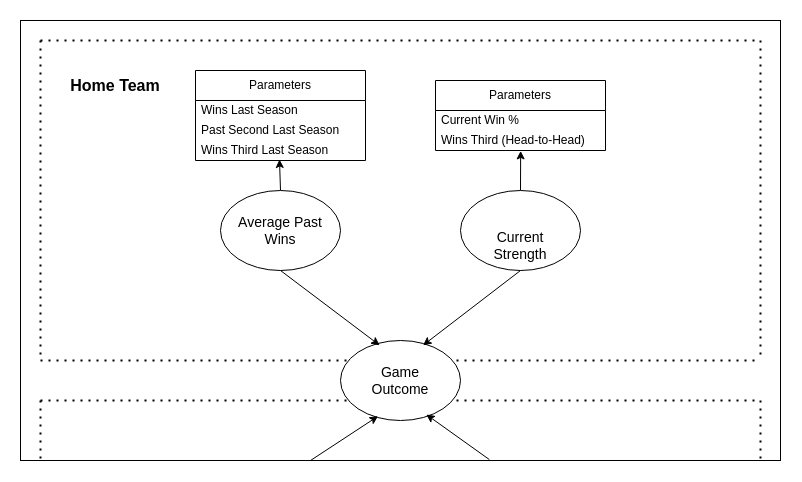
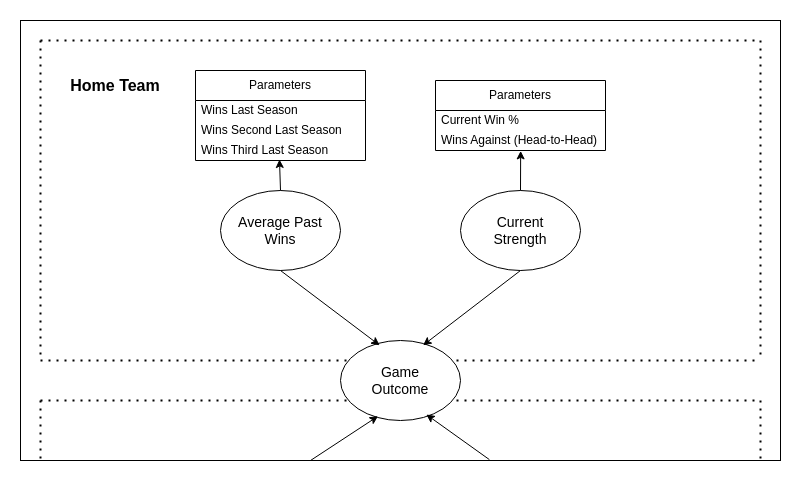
  <mxCell id="0" />
  <mxCell id="1" parent="0" />
  <mxCell id="2" value="" style="rounded=0;whiteSpace=wrap;html=1;" parent="1" vertex="1"><mxGeometry x="20" width="760" height="440" as="geometry" y="20" /></mxCell>
  <mxCell id="3" value="" style="endArrow=none;dashed=1;html=1;dashPattern=1 3;strokeWidth=2;rounded=0;" parent="1" edge="1"><mxGeometry width="50" height="50" relative="1" as="geometry"><mxPoint x="40" y="400" as="sourcePoint" /><mxPoint x="760" y="400" as="targetPoint" /></mxGeometry></mxCell>
  <mxCell id="4" value="" style="endArrow=none;dashed=1;html=1;dashPattern=1 3;strokeWidth=2;rounded=0;" parent="1" edge="1"><mxGeometry width="50" height="50" relative="1" as="geometry"><mxPoint x="40" y="360" as="sourcePoint" /><mxPoint x="760" y="360" as="targetPoint" /></mxGeometry></mxCell>
  <mxCell id="5" value="" style="ellipse;whiteSpace=wrap;html=1;" parent="1" vertex="1"><mxGeometry x="220" y="190" width="120" height="80" as="geometry" /></mxCell>
  <mxCell id="6" value="&lt;font style=&quot;font-size: 14px;&quot;&gt;Average Past Wins&lt;/font&gt;" style="text;html=1;align=center;verticalAlign=middle;whiteSpace=wrap;rounded=0;" parent="1" vertex="1"><mxGeometry x="230" y="215" width="100" height="30" as="geometry" /></mxCell>
  <mxCell id="7" value="" style="ellipse;whiteSpace=wrap;html=1;" parent="1" vertex="1"><mxGeometry x="460" y="190" width="120" height="80" as="geometry" /></mxCell>
- <mxCell id="8" value="&lt;span style=&quot;font-size: 14px;&quot;&gt;Current Strength&lt;/span&gt;" style="text;html=1;align=center;verticalAlign=middle;whiteSpace=wrap;rounded=0;" parent="1" vertex="1"><mxGeometry x="470" y="230" width="100" height="30" as="geometry" /></mxCell>
+ <mxCell id="8" value="&lt;span style=&quot;font-size: 14px;&quot;&gt;Current Strength&lt;/span&gt;" style="text;html=1;align=center;verticalAlign=middle;whiteSpace=wrap;rounded=0;" parent="1" vertex="1"><mxGeometry x="470" y="215" width="100" height="30" as="geometry" /></mxCell>
  <mxCell id="9" value="" style="ellipse;whiteSpace=wrap;html=1;" parent="1" vertex="1"><mxGeometry x="340" y="340" width="120" height="80" as="geometry" /></mxCell>
  <mxCell id="10" value="&lt;span style=&quot;font-size: 14px;&quot;&gt;Game Outcome&lt;/span&gt;" style="text;html=1;align=center;verticalAlign=middle;whiteSpace=wrap;rounded=0;" parent="1" vertex="1"><mxGeometry x="350" y="365" width="100" height="30" as="geometry" /></mxCell>
  <mxCell id="11" value="" style="endArrow=classic;html=1;rounded=0;exitX=0.5;exitY=1;exitDx=0;exitDy=0;entryX=0.326;entryY=0.06;entryDx=0;entryDy=0;entryPerimeter=0;" parent="1" source="5" target="9" edge="1"><mxGeometry width="50" height="50" relative="1" as="geometry"><mxPoint x="400" y="330" as="sourcePoint" /><mxPoint x="450" y="280" as="targetPoint" /></mxGeometry></mxCell>
  <mxCell id="12" value="" style="endArrow=classic;html=1;rounded=0;exitX=0.5;exitY=1;exitDx=0;exitDy=0;entryX=0.688;entryY=0.06;entryDx=0;entryDy=0;entryPerimeter=0;" parent="1" source="7" target="9" edge="1"><mxGeometry width="50" height="50" relative="1" as="geometry"><mxPoint x="400" y="330" as="sourcePoint" /><mxPoint x="450" y="280" as="targetPoint" /></mxGeometry></mxCell>
  <mxCell id="13" value="" style="endArrow=none;dashed=1;html=1;dashPattern=1 3;strokeWidth=2;rounded=0;" parent="1" edge="1"><mxGeometry width="50" height="50" relative="1" as="geometry"><mxPoint x="40" y="40" as="sourcePoint" /><mxPoint x="760" y="40" as="targetPoint" /></mxGeometry></mxCell>
  <mxCell id="14" value="" style="endArrow=none;dashed=1;html=1;dashPattern=1 3;strokeWidth=2;rounded=0;" parent="1" edge="1"><mxGeometry width="50" height="50" relative="1" as="geometry"><mxPoint x="40" y="40" as="sourcePoint" /><mxPoint x="40" y="360" as="targetPoint" /></mxGeometry></mxCell>
  <mxCell id="15" value="" style="endArrow=none;dashed=1;html=1;dashPattern=1 3;strokeWidth=2;rounded=0;" parent="1" edge="1"><mxGeometry width="50" height="50" relative="1" as="geometry"><mxPoint x="760" y="40" as="sourcePoint" /><mxPoint x="760" y="360" as="targetPoint" /></mxGeometry></mxCell>
  <mxCell id="16" value="&lt;font style=&quot;font-size: 16px;&quot;&gt;&lt;b&gt;Home Team&lt;/b&gt;&lt;/font&gt;" style="text;html=1;align=center;verticalAlign=middle;whiteSpace=wrap;rounded=0;" parent="1" vertex="1"><mxGeometry x="55" y="70" width="120" height="30" as="geometry" /></mxCell>
  <mxCell id="17" value="" style="endArrow=none;dashed=1;html=1;dashPattern=1 3;strokeWidth=2;rounded=0;" parent="1" edge="1"><mxGeometry width="50" height="50" relative="1" as="geometry"><mxPoint x="40" y="400" as="sourcePoint" /><mxPoint x="40" y="460" as="targetPoint" /></mxGeometry></mxCell>
  <mxCell id="18" value="" style="endArrow=none;dashed=1;html=1;dashPattern=1 3;strokeWidth=2;rounded=0;" parent="1" edge="1"><mxGeometry width="50" height="50" relative="1" as="geometry"><mxPoint x="760" y="400" as="sourcePoint" /><mxPoint x="760" y="460" as="targetPoint" /></mxGeometry></mxCell>
  <mxCell id="19" value="" style="endArrow=classic;html=1;rounded=0;entryX=0.715;entryY=0.925;entryDx=0;entryDy=0;entryPerimeter=0;exitX=0.617;exitY=0.998;exitDx=0;exitDy=0;exitPerimeter=0;" parent="1" target="9" edge="1" source="2"><mxGeometry width="50" height="50" relative="1" as="geometry"><mxPoint x="500" y="460" as="sourcePoint" /><mxPoint x="440" y="430" as="targetPoint" /></mxGeometry></mxCell>
  <mxCell id="20" value="" style="endArrow=classic;html=1;rounded=0;entryX=0.313;entryY=0.946;entryDx=0;entryDy=0;entryPerimeter=0;" parent="1" target="9" edge="1"><mxGeometry width="50" height="50" relative="1" as="geometry"><mxPoint x="310" y="460" as="sourcePoint" /><mxPoint x="370" y="430" as="targetPoint" /></mxGeometry></mxCell>
  <mxCell id="21" value="Parameters" style="swimlane;fontStyle=0;childLayout=stackLayout;horizontal=1;startSize=30;horizontalStack=0;resizeParent=1;resizeParentMax=0;resizeLast=0;collapsible=1;marginBottom=0;whiteSpace=wrap;html=1;" vertex="1" parent="1"><mxGeometry x="195" y="70" width="170" height="90" as="geometry"><mxRectangle x="260" y="30" width="100" height="30" as="alternateBounds" /></mxGeometry></mxCell>
  <mxCell id="22" value="Wins Last Season" style="text;strokeColor=none;fillColor=none;align=left;verticalAlign=middle;spacingLeft=4;spacingRight=4;overflow=hidden;points=[[0,0.5],[1,0.5]];portConstraint=eastwest;rotatable=0;whiteSpace=wrap;html=1;" vertex="1" parent="21"><mxGeometry y="30" width="170" height="20" as="geometry" /></mxCell>
- <mxCell id="23" value="Past Second Last Season" style="text;strokeColor=none;fillColor=none;align=left;verticalAlign=middle;spacingLeft=4;spacingRight=4;overflow=hidden;points=[[0,0.5],[1,0.5]];portConstraint=eastwest;rotatable=0;whiteSpace=wrap;html=1;" vertex="1" parent="21"><mxGeometry y="50" width="170" height="20" as="geometry" /></mxCell>
+ <mxCell id="23" value="Wins Second Last Season" style="text;strokeColor=none;fillColor=none;align=left;verticalAlign=middle;spacingLeft=4;spacingRight=4;overflow=hidden;points=[[0,0.5],[1,0.5]];portConstraint=eastwest;rotatable=0;whiteSpace=wrap;html=1;" vertex="1" parent="21"><mxGeometry y="50" width="170" height="20" as="geometry" /></mxCell>
  <mxCell id="24" value="Wins Third Last Season" style="text;strokeColor=none;fillColor=none;align=left;verticalAlign=middle;spacingLeft=4;spacingRight=4;overflow=hidden;points=[[0,0.5],[1,0.5]];portConstraint=eastwest;rotatable=0;whiteSpace=wrap;html=1;" vertex="1" parent="21"><mxGeometry y="70" width="170" height="20" as="geometry" /></mxCell>
  <mxCell id="25" value="Parameters" style="swimlane;fontStyle=0;childLayout=stackLayout;horizontal=1;startSize=30;horizontalStack=0;resizeParent=1;resizeParentMax=0;resizeLast=0;collapsible=1;marginBottom=0;whiteSpace=wrap;html=1;" vertex="1" parent="1"><mxGeometry x="435" y="80" width="170" height="70" as="geometry"><mxRectangle x="260" y="30" width="100" height="30" as="alternateBounds" /></mxGeometry></mxCell>
  <mxCell id="26" value="Current Win %" style="text;strokeColor=none;fillColor=none;align=left;verticalAlign=middle;spacingLeft=4;spacingRight=4;overflow=hidden;points=[[0,0.5],[1,0.5]];portConstraint=eastwest;rotatable=0;whiteSpace=wrap;html=1;" vertex="1" parent="25"><mxGeometry y="30" width="170" height="20" as="geometry" /></mxCell>
- <mxCell id="27" value="Wins Third (Head-to-Head)" style="text;strokeColor=none;fillColor=none;align=left;verticalAlign=middle;spacingLeft=4;spacingRight=4;overflow=hidden;points=[[0,0.5],[1,0.5]];portConstraint=eastwest;rotatable=0;whiteSpace=wrap;html=1;" vertex="1" parent="25"><mxGeometry y="50" width="170" height="20" as="geometry" /></mxCell>
+ <mxCell id="27" value="Wins Against (Head-to-Head)" style="text;strokeColor=none;fillColor=none;align=left;verticalAlign=middle;spacingLeft=4;spacingRight=4;overflow=hidden;points=[[0,0.5],[1,0.5]];portConstraint=eastwest;rotatable=0;whiteSpace=wrap;html=1;" vertex="1" parent="25"><mxGeometry y="50" width="170" height="20" as="geometry" /></mxCell>
  <mxCell id="28" value="" style="endArrow=classic;html=1;rounded=0;exitX=0.5;exitY=0;exitDx=0;exitDy=0;entryX=0.494;entryY=0.95;entryDx=0;entryDy=0;entryPerimeter=0;" edge="1" parent="1" source="5" target="24"><mxGeometry width="50" height="50" relative="1" as="geometry"><mxPoint x="370" y="330" as="sourcePoint" /><mxPoint x="420" y="280" as="targetPoint" /></mxGeometry></mxCell>
  <mxCell id="29" value="" style="endArrow=classic;html=1;rounded=0;exitX=0.5;exitY=0;exitDx=0;exitDy=0;entryX=0.501;entryY=1.02;entryDx=0;entryDy=0;entryPerimeter=0;" edge="1" parent="1" source="7" target="27"><mxGeometry width="50" height="50" relative="1" as="geometry"><mxPoint x="370" y="330" as="sourcePoint" /><mxPoint x="540" y="170" as="targetPoint" /></mxGeometry></mxCell>
